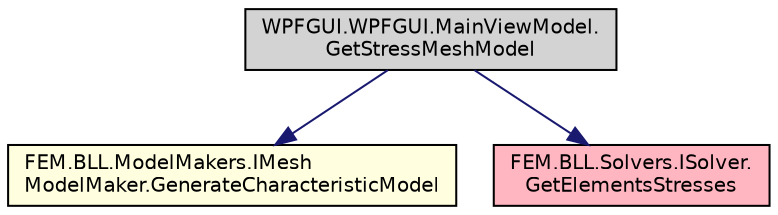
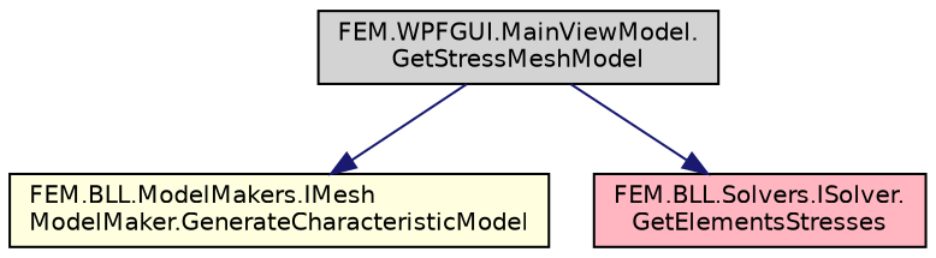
  digraph {
    rankdir=TB
    node [color=black fontname=Helvetica fontsize=10 shape=record style=filled]
    edge [color=midnightblue fontname=Helvetica fontsize=10 labelfontname=Helvetica labelfontsize=10 style=solid]
-   n1 [fillcolor=lightgrey fontcolor=black height=0.2 label="WPFGUI.WPFGUI.MainViewModel.\lGetStressMeshModel" width=0.4]
+   n1 [fillcolor=lightgrey fontcolor=black height=0.2 label="FEM.WPFGUI.MainViewModel.\lGetStressMeshModel" width=0.4]
    n2 [fillcolor=lightyellow height=0.2 label="FEM.BLL.ModelMakers.IMesh\lModelMaker.GenerateCharacteristicModel" width=0.4]
    n3 [fillcolor=lightpink height=0.2 label="FEM.BLL.Solvers.ISolver.\lGetElementsStresses" width=0.4]
    n1 -> n2
    n1 -> n3
  }
